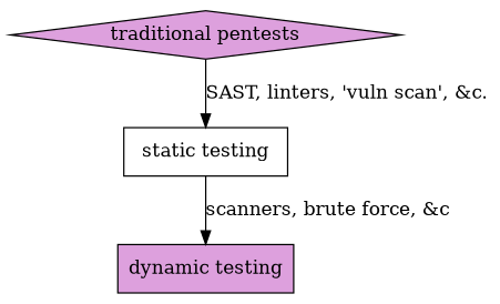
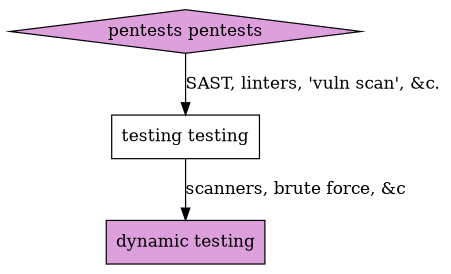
  digraph {
    node [fillcolor=plum shape=box style=filled]
-   n1 [label="traditional pentests" shape=diamond]
-   n2 [fillcolor=white label="static testing"]
+   n1 [label="pentests pentests" shape=diamond]
+   n2 [fillcolor=white label="testing testing"]
    n3 [label="dynamic testing"]
    n1 -> n2 [label="SAST, linters, 'vuln scan', &c."]
    n2 -> n3 [label="scanners, brute force, &c"]
  }
